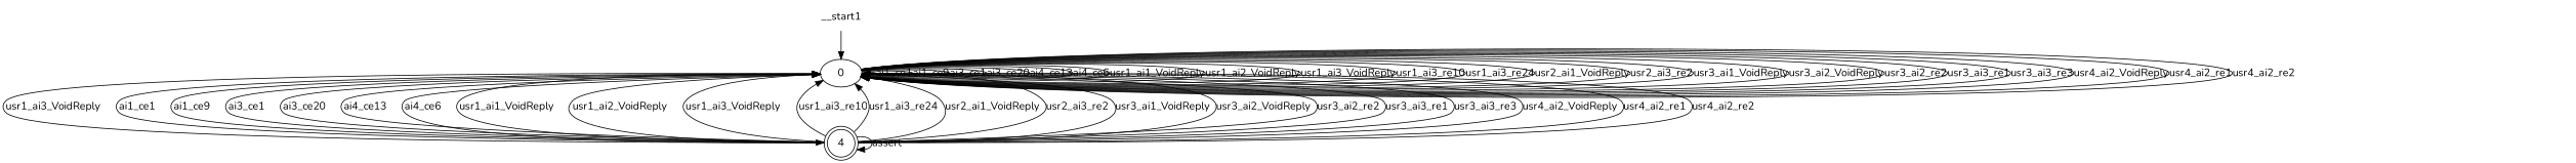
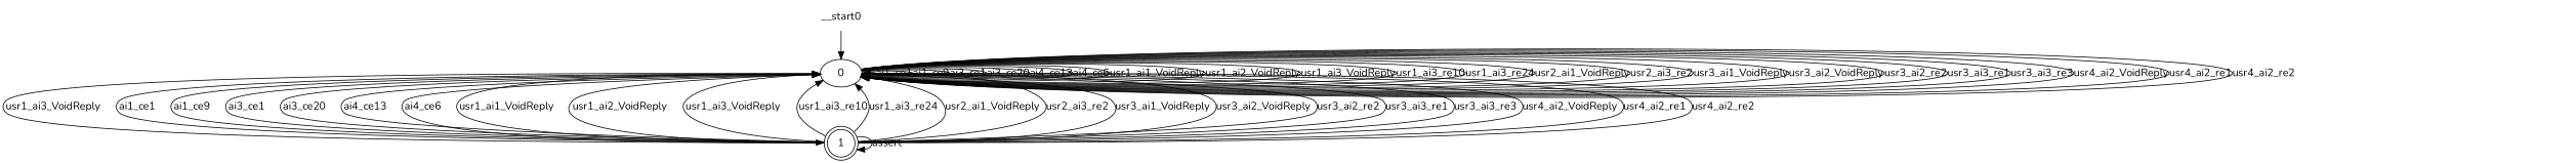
  digraph {
    fontname=Nunito
    node [fontname=Nunito]
    edge [fontname=Nunito]
    n1 [label=0]
-   n2 [label=4 shape=doublecircle]
-   __start0 [shape=none label=__start1]
+   n2 [label=1 shape=doublecircle]
+   __start0 [shape=none]
    n1 -> n1 [label=ai1_ce1]
    n1 -> n1 [label=ai1_ce9]
    n1 -> n1 [label=ai3_ce1]
    n1 -> n1 [label=ai3_ce20]
    n1 -> n1 [label=ai4_ce13]
    n1 -> n1 [label=ai4_ce6]
    n1 -> n1 [label=usr1_ai1_VoidReply]
    n1 -> n1 [label=usr1_ai2_VoidReply]
    n1 -> n1 [label=usr1_ai3_VoidReply]
    n1 -> n1 [label=usr1_ai3_re10]
    n1 -> n1 [label=usr1_ai3_re24]
    n1 -> n1 [label=usr2_ai1_VoidReply]
    n1 -> n1 [label=usr2_ai3_re2]
    n1 -> n1 [label=usr3_ai1_VoidReply]
    n1 -> n1 [label=usr3_ai2_VoidReply]
    n1 -> n1 [label=usr3_ai2_re2]
    n1 -> n1 [label=usr3_ai3_re1]
    n1 -> n1 [label=usr3_ai3_re3]
    n1 -> n1 [label=usr4_ai2_VoidReply]
    n1 -> n1 [label=usr4_ai2_re1]
    n1 -> n1 [label=usr4_ai2_re2]
    n1 -> n2 [label=usr1_ai3_VoidReply]
    n2 -> n1 [label=ai1_ce1]
    n2 -> n1 [label=ai1_ce9]
    n2 -> n1 [label=ai3_ce1]
    n2 -> n1 [label=ai3_ce20]
    n2 -> n1 [label=ai4_ce13]
    n2 -> n1 [label=ai4_ce6]
    n2 -> n1 [label=usr1_ai1_VoidReply]
    n2 -> n1 [label=usr1_ai2_VoidReply]
    n2 -> n1 [label=usr1_ai3_VoidReply]
    n2 -> n1 [label=usr1_ai3_re10]
    n2 -> n1 [label=usr1_ai3_re24]
    n2 -> n1 [label=usr2_ai1_VoidReply]
    n2 -> n1 [label=usr2_ai3_re2]
    n2 -> n1 [label=usr3_ai1_VoidReply]
    n2 -> n1 [label=usr3_ai2_VoidReply]
    n2 -> n1 [label=usr3_ai2_re2]
    n2 -> n1 [label=usr3_ai3_re1]
    n2 -> n1 [label=usr3_ai3_re3]
    n2 -> n1 [label=usr4_ai2_VoidReply]
    n2 -> n1 [label=usr4_ai2_re1]
    n2 -> n1 [label=usr4_ai2_re2]
    n2 -> n2 [label=assert]
    __start0 -> n1
  }
